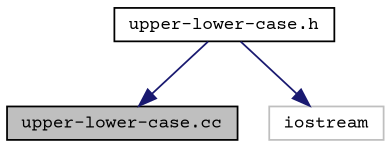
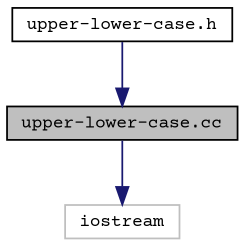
  digraph {
    fontname="Courier Prime"
    node [color=black fillcolor=white fontname="Courier Prime" fontsize=10 shape=record style=filled]
    edge [color=midnightblue fontname="Courier Prime" fontsize=10 labelfontname=Helvetica labelfontsize=10 style=solid]
    n1 [fillcolor=grey75 fontcolor=black height=0.2 label="upper-lower-case.cc" width=0.4]
    n2 [color=grey75 height=0.2 label=iostream width=0.4]
    n3 [height=0.2 label="upper-lower-case.h" width=0.4]
-   n3 -> n2
+   n1 -> n2
    n3 -> n1
  }
